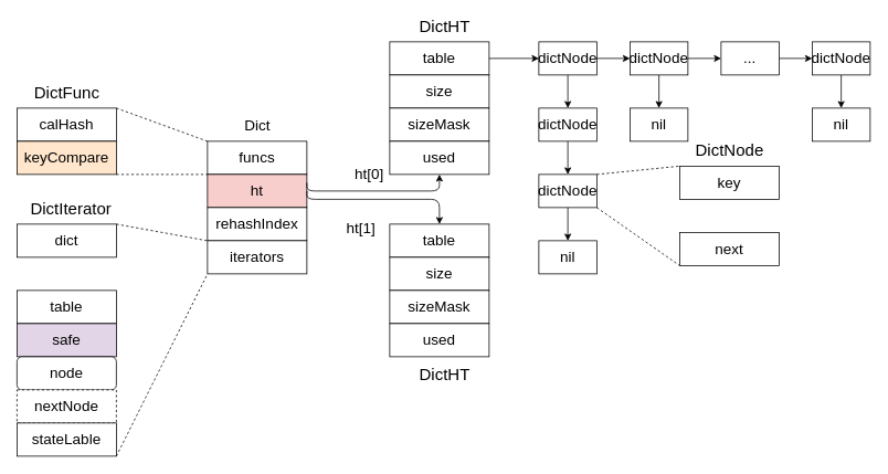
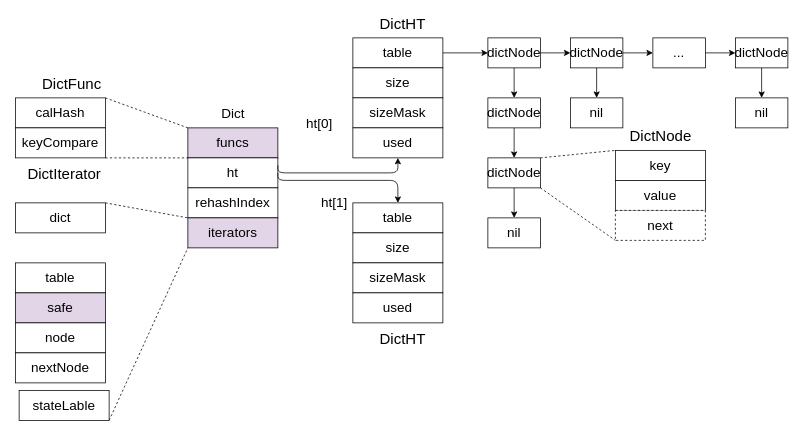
  <mxCell id="0" />
  <mxCell id="1" parent="0" />
- <mxCell id="2" value="&lt;font style=&quot;font-size: 18px&quot;&gt;funcs&lt;/font&gt;" style="rounded=0;whiteSpace=wrap;html=1;" vertex="1" parent="1"><mxGeometry x="250" y="170" width="120" height="40" as="geometry" /></mxCell>
- <mxCell id="3" value="&lt;font style=&quot;font-size: 18px&quot;&gt;ht&lt;/font&gt;" style="rounded=0;whiteSpace=wrap;html=1;fillColor=#f8cecc;" vertex="1" parent="1"><mxGeometry x="250" y="210" width="120" height="40" as="geometry" /></mxCell>
+ <mxCell id="2" value="&lt;font style=&quot;font-size: 18px&quot;&gt;funcs&lt;/font&gt;" style="rounded=0;whiteSpace=wrap;html=1;fillColor=#e1d5e7;" vertex="1" parent="1"><mxGeometry x="250" y="170" width="120" height="40" as="geometry" /></mxCell>
+ <mxCell id="3" value="&lt;font style=&quot;font-size: 18px&quot;&gt;ht&lt;/font&gt;" style="rounded=0;whiteSpace=wrap;html=1;" vertex="1" parent="1"><mxGeometry x="250" y="210" width="120" height="40" as="geometry" /></mxCell>
  <mxCell id="4" value="&lt;font style=&quot;font-size: 18px&quot;&gt;rehashIndex&lt;/font&gt;" style="rounded=0;whiteSpace=wrap;html=1;" vertex="1" parent="1"><mxGeometry x="250" y="250" width="120" height="40" as="geometry" /></mxCell>
- <mxCell id="5" value="&lt;font style=&quot;font-size: 18px&quot;&gt;iterators&lt;/font&gt;" style="rounded=0;whiteSpace=wrap;html=1;" vertex="1" parent="1"><mxGeometry x="250" y="290" width="120" height="40" as="geometry" /></mxCell>
+ <mxCell id="5" value="&lt;font style=&quot;font-size: 18px&quot;&gt;iterators&lt;/font&gt;" style="rounded=0;whiteSpace=wrap;html=1;fillColor=#e1d5e7;" vertex="1" parent="1"><mxGeometry x="250" y="290" width="120" height="40" as="geometry" /></mxCell>
  <mxCell id="6" value="&lt;font style=&quot;font-size: 18px&quot;&gt;Dict&lt;/font&gt;" style="text;html=1;resizable=0;autosize=1;align=center;verticalAlign=middle;points=[];fillColor=none;strokeColor=none;rounded=0;fontSize=20;" vertex="1" parent="1"><mxGeometry x="285" y="140" width="50" height="20" as="geometry" /></mxCell>
  <mxCell id="7" value="" style="edgeStyle=orthogonalEdgeStyle;rounded=0;orthogonalLoop=1;jettySize=auto;html=1;" edge="1" parent="1" source="8" target="11"><mxGeometry relative="1" as="geometry" /></mxCell>
  <mxCell id="8" value="&lt;font style=&quot;font-size: 18px&quot;&gt;table&lt;/font&gt;" style="rounded=0;whiteSpace=wrap;html=1;" vertex="1" parent="1"><mxGeometry x="470" y="50" width="120" height="40" as="geometry" /></mxCell>
  <mxCell id="9" value="" style="edgeStyle=orthogonalEdgeStyle;rounded=0;orthogonalLoop=1;jettySize=auto;html=1;" edge="1" parent="1" source="11" target="19"><mxGeometry relative="1" as="geometry" /></mxCell>
  <mxCell id="10" value="" style="edgeStyle=orthogonalEdgeStyle;rounded=0;orthogonalLoop=1;jettySize=auto;html=1;" edge="1" parent="1" source="11" target="13"><mxGeometry relative="1" as="geometry" /></mxCell>
  <mxCell id="11" value="&lt;font style=&quot;font-size: 18px&quot;&gt;dictNode&lt;/font&gt;" style="rounded=0;whiteSpace=wrap;html=1;" vertex="1" parent="1"><mxGeometry x="650" y="50" width="70" height="40" as="geometry" /></mxCell>
  <mxCell id="12" value="" style="edgeStyle=orthogonalEdgeStyle;rounded=0;orthogonalLoop=1;jettySize=auto;html=1;" edge="1" parent="1" source="13" target="15"><mxGeometry relative="1" as="geometry" /></mxCell>
  <mxCell id="13" value="&lt;font style=&quot;font-size: 18px&quot;&gt;dictNode&lt;/font&gt;" style="rounded=0;whiteSpace=wrap;html=1;" vertex="1" parent="1"><mxGeometry x="650" y="130" width="70" height="40" as="geometry" /></mxCell>
  <mxCell id="14" value="" style="edgeStyle=orthogonalEdgeStyle;rounded=0;orthogonalLoop=1;jettySize=auto;html=1;" edge="1" parent="1" source="15" target="16"><mxGeometry relative="1" as="geometry" /></mxCell>
  <mxCell id="15" value="&lt;font style=&quot;font-size: 18px&quot;&gt;dictNode&lt;/font&gt;" style="rounded=0;whiteSpace=wrap;html=1;" vertex="1" parent="1"><mxGeometry x="650" y="210" width="70" height="40" as="geometry" /></mxCell>
  <mxCell id="16" value="&lt;font style=&quot;font-size: 18px&quot;&gt;nil&lt;br&gt;&lt;/font&gt;" style="rounded=0;whiteSpace=wrap;html=1;" vertex="1" parent="1"><mxGeometry x="650" y="290" width="70" height="40" as="geometry" /></mxCell>
  <mxCell id="17" value="" style="edgeStyle=orthogonalEdgeStyle;rounded=0;orthogonalLoop=1;jettySize=auto;html=1;" edge="1" parent="1" source="19" target="22"><mxGeometry relative="1" as="geometry" /></mxCell>
  <mxCell id="18" value="" style="edgeStyle=orthogonalEdgeStyle;rounded=0;orthogonalLoop=1;jettySize=auto;html=1;" edge="1" parent="1" source="19" target="20"><mxGeometry relative="1" as="geometry" /></mxCell>
  <mxCell id="19" value="&lt;font style=&quot;font-size: 18px&quot;&gt;dictNode&lt;/font&gt;" style="rounded=0;whiteSpace=wrap;html=1;" vertex="1" parent="1"><mxGeometry x="760" y="50" width="70" height="40" as="geometry" /></mxCell>
  <mxCell id="20" value="&lt;font style=&quot;font-size: 18px&quot;&gt;nil&lt;/font&gt;" style="rounded=0;whiteSpace=wrap;html=1;" vertex="1" parent="1"><mxGeometry x="760" y="130" width="70" height="40" as="geometry" /></mxCell>
  <mxCell id="21" value="" style="edgeStyle=orthogonalEdgeStyle;rounded=0;orthogonalLoop=1;jettySize=auto;html=1;" edge="1" parent="1" source="22" target="24"><mxGeometry relative="1" as="geometry" /></mxCell>
  <mxCell id="22" value="&lt;font style=&quot;font-size: 18px&quot;&gt;...&lt;/font&gt;" style="rounded=0;whiteSpace=wrap;html=1;" vertex="1" parent="1"><mxGeometry x="870" y="50" width="70" height="40" as="geometry" /></mxCell>
  <mxCell id="23" value="" style="edgeStyle=orthogonalEdgeStyle;rounded=0;orthogonalLoop=1;jettySize=auto;html=1;" edge="1" parent="1" source="24" target="25"><mxGeometry relative="1" as="geometry" /></mxCell>
  <mxCell id="24" value="&lt;font style=&quot;font-size: 18px&quot;&gt;dictNode&lt;/font&gt;" style="rounded=0;whiteSpace=wrap;html=1;" vertex="1" parent="1"><mxGeometry x="980" y="50" width="70" height="40" as="geometry" /></mxCell>
  <mxCell id="25" value="&lt;font style=&quot;font-size: 18px&quot;&gt;nil&lt;/font&gt;" style="rounded=0;whiteSpace=wrap;html=1;" vertex="1" parent="1"><mxGeometry x="980" y="130" width="70" height="40" as="geometry" /></mxCell>
  <mxCell id="26" value="&lt;font style=&quot;font-size: 18px&quot;&gt;size&lt;/font&gt;" style="rounded=0;whiteSpace=wrap;html=1;" vertex="1" parent="1"><mxGeometry x="470" y="90" width="120" height="40" as="geometry" /></mxCell>
  <mxCell id="27" value="&lt;font style=&quot;font-size: 18px&quot;&gt;sizeMask&lt;/font&gt;" style="rounded=0;whiteSpace=wrap;html=1;" vertex="1" parent="1"><mxGeometry x="470" y="130" width="120" height="40" as="geometry" /></mxCell>
  <mxCell id="28" value="&lt;font style=&quot;font-size: 18px&quot;&gt;used&lt;/font&gt;" style="rounded=0;whiteSpace=wrap;html=1;" vertex="1" parent="1"><mxGeometry x="470" y="170" width="120" height="40" as="geometry" /></mxCell>
  <mxCell id="29" value="" style="edgeStyle=segmentEdgeStyle;endArrow=classic;html=1;exitX=1;exitY=0.25;exitDx=0;exitDy=0;" edge="1" parent="1" source="3"><mxGeometry width="50" height="50" relative="1" as="geometry"><mxPoint x="480" y="260" as="sourcePoint" /><mxPoint x="530" y="210" as="targetPoint" /><Array as="points"><mxPoint x="370" y="230" /><mxPoint x="530" y="230" /></Array></mxGeometry></mxCell>
  <mxCell id="30" value="" style="edgeStyle=segmentEdgeStyle;endArrow=classic;html=1;exitX=1;exitY=0.25;exitDx=0;exitDy=0;" edge="1" parent="1"><mxGeometry width="50" height="50" relative="1" as="geometry"><mxPoint x="370" y="230" as="sourcePoint" /><mxPoint x="530" y="270" as="targetPoint" /><Array as="points"><mxPoint x="370" y="240" /><mxPoint x="530" y="240" /></Array></mxGeometry></mxCell>
  <mxCell id="31" value="&lt;font style=&quot;font-size: 18px&quot;&gt;table&lt;/font&gt;" style="rounded=0;whiteSpace=wrap;html=1;" vertex="1" parent="1"><mxGeometry x="470" y="270" width="120" height="40" as="geometry" /></mxCell>
  <mxCell id="32" value="&lt;font style=&quot;font-size: 18px&quot;&gt;size&lt;/font&gt;" style="rounded=0;whiteSpace=wrap;html=1;" vertex="1" parent="1"><mxGeometry x="470" y="310" width="120" height="40" as="geometry" /></mxCell>
  <mxCell id="33" value="&lt;font style=&quot;font-size: 18px&quot;&gt;sizeMask&lt;/font&gt;" style="rounded=0;whiteSpace=wrap;html=1;" vertex="1" parent="1"><mxGeometry x="470" y="350" width="120" height="40" as="geometry" /></mxCell>
  <mxCell id="34" value="&lt;span style=&quot;font-size: 18px&quot;&gt;used&lt;/span&gt;" style="rounded=0;whiteSpace=wrap;html=1;" vertex="1" parent="1"><mxGeometry x="470" y="390" width="120" height="40" as="geometry" /></mxCell>
  <mxCell id="35" value="&lt;font style=&quot;font-size: 20px&quot;&gt;DictHT&lt;/font&gt;" style="text;html=1;align=center;verticalAlign=middle;resizable=0;points=[];autosize=1;" vertex="1" parent="1"><mxGeometry x="496" y="20" width="80" height="20" as="geometry" /></mxCell>
- <mxCell id="36" value="&lt;font style=&quot;font-size: 18px&quot;&gt;ht[0]&lt;/font&gt;" style="text;html=1;align=center;verticalAlign=middle;resizable=0;points=[];autosize=1;" vertex="1" parent="1"><mxGeometry x="420" y="200" width="50" height="20" as="geometry" /></mxCell>
- <mxCell id="37" value="&lt;font style=&quot;font-size: 18px&quot;&gt;ht[1]&lt;/font&gt;" style="text;html=1;align=center;verticalAlign=middle;resizable=0;points=[];autosize=1;" vertex="1" parent="1"><mxGeometry x="410" y="265" width="50" height="20" as="geometry" /></mxCell>
+ <mxCell id="36" value="&lt;font style=&quot;font-size: 18px&quot;&gt;ht[0]&lt;/font&gt;" style="text;html=1;align=center;verticalAlign=middle;resizable=0;points=[];autosize=1;" vertex="1" parent="1"><mxGeometry x="400" y="155" width="50" height="20" as="geometry" /></mxCell>
+ <mxCell id="37" value="&lt;font style=&quot;font-size: 18px&quot;&gt;ht[1]&lt;/font&gt;" style="text;html=1;align=center;verticalAlign=middle;resizable=0;points=[];autosize=1;" vertex="1" parent="1"><mxGeometry x="420" y="260" width="50" height="20" as="geometry" /></mxCell>
  <mxCell id="38" value="" style="endArrow=none;dashed=1;html=1;entryX=0;entryY=0;entryDx=0;entryDy=0;" edge="1" parent="1" target="39"><mxGeometry width="50" height="50" relative="1" as="geometry"><mxPoint x="720" y="210" as="sourcePoint" /><mxPoint x="830" y="190" as="targetPoint" /></mxGeometry></mxCell>
  <mxCell id="39" value="&lt;font style=&quot;font-size: 18px&quot;&gt;key&lt;/font&gt;" style="rounded=0;whiteSpace=wrap;html=1;" vertex="1" parent="1"><mxGeometry x="820" y="200" width="120" height="40" as="geometry" /></mxCell>
- <mxCell id="41" value="&lt;font style=&quot;font-size: 18px&quot;&gt;next&lt;/font&gt;" style="rounded=0;whiteSpace=wrap;html=1;" vertex="1" parent="1"><mxGeometry x="820" y="280" width="120" height="40" as="geometry" /></mxCell>
+ <mxCell id="40" value="&lt;font style=&quot;font-size: 18px&quot;&gt;value&lt;/font&gt;" style="rounded=0;whiteSpace=wrap;html=1;" vertex="1" parent="1"><mxGeometry x="820" y="240" width="120" height="40" as="geometry" /></mxCell>
+ <mxCell id="41" value="&lt;font style=&quot;font-size: 18px&quot;&gt;next&lt;/font&gt;" style="rounded=0;whiteSpace=wrap;html=1;dashed=1;" vertex="1" parent="1"><mxGeometry x="820" y="280" width="120" height="40" as="geometry" /></mxCell>
  <mxCell id="42" value="" style="endArrow=none;dashed=1;html=1;entryX=0;entryY=1;entryDx=0;entryDy=0;" edge="1" parent="1" target="41"><mxGeometry width="50" height="50" relative="1" as="geometry"><mxPoint x="720" y="250" as="sourcePoint" /><mxPoint x="820" y="330" as="targetPoint" /></mxGeometry></mxCell>
  <mxCell id="43" value="" style="endArrow=none;dashed=1;html=1;" edge="1" parent="1"><mxGeometry width="50" height="50" relative="1" as="geometry"><mxPoint x="250" y="170" as="sourcePoint" /><mxPoint x="140" y="130" as="targetPoint" /></mxGeometry></mxCell>
  <mxCell id="44" value="&lt;font style=&quot;font-size: 18px&quot;&gt;calHash&lt;/font&gt;" style="rounded=0;whiteSpace=wrap;html=1;" vertex="1" parent="1"><mxGeometry x="20" y="130" width="120" height="40" as="geometry" /></mxCell>
- <mxCell id="45" value="&lt;span style=&quot;font-size: 18px&quot;&gt;keyCompare&lt;/span&gt;" style="rounded=0;whiteSpace=wrap;html=1;fillColor=#ffe6cc;" vertex="1" parent="1"><mxGeometry x="20" y="170" width="120" height="40" as="geometry" /></mxCell>
+ <mxCell id="45" value="&lt;span style=&quot;font-size: 18px&quot;&gt;keyCompare&lt;/span&gt;" style="rounded=0;whiteSpace=wrap;html=1;" vertex="1" parent="1"><mxGeometry x="20" y="170" width="120" height="40" as="geometry" /></mxCell>
  <mxCell id="46" value="" style="endArrow=none;dashed=1;html=1;exitX=1;exitY=1;exitDx=0;exitDy=0;" edge="1" parent="1" source="45"><mxGeometry width="50" height="50" relative="1" as="geometry"><mxPoint y="260" as="sourcePoint" x="200" /><mxPoint x="250" y="210" as="targetPoint" /></mxGeometry></mxCell>
  <mxCell id="47" value="&lt;font style=&quot;font-size: 20px&quot;&gt;DictNode&lt;/font&gt;" style="text;html=1;align=center;verticalAlign=middle;resizable=0;points=[];autosize=1;" vertex="1" parent="1"><mxGeometry x="830" y="170" width="100" height="20" as="geometry" /></mxCell>
  <mxCell id="48" value="&lt;font style=&quot;font-size: 20px&quot;&gt;DictHT&lt;/font&gt;" style="text;html=1;align=center;verticalAlign=middle;resizable=0;points=[];autosize=1;" vertex="1" parent="1"><mxGeometry x="496" y="440" width="80" height="20" as="geometry" /></mxCell>
- <mxCell id="49" value="&lt;font style=&quot;font-size: 20px&quot;&gt;DictFunc&lt;/font&gt;" style="text;html=1;align=center;verticalAlign=middle;resizable=0;points=[];autosize=1;" vertex="1" parent="1"><mxGeometry x="35" y="100" width="90" height="20" as="geometry" /></mxCell>
+ <mxCell id="49" value="&lt;font style=&quot;font-size: 20px&quot;&gt;DictFunc&lt;/font&gt;" style="text;html=1;align=center;verticalAlign=middle;resizable=0;points=[];autosize=1;" vertex="1" parent="1"><mxGeometry x="50" y="100" width="90" height="20" as="geometry" /></mxCell>
  <mxCell id="50" value="&lt;font style=&quot;font-size: 18px&quot;&gt;dict&lt;/font&gt;" style="rounded=0;whiteSpace=wrap;html=1;" vertex="1" parent="1"><mxGeometry x="20" y="270" width="120" height="40" as="geometry" /></mxCell>
  <mxCell id="51" value="&lt;font style=&quot;font-size: 18px&quot;&gt;table&lt;/font&gt;" style="rounded=0;whiteSpace=wrap;html=1;" vertex="1" parent="1"><mxGeometry x="20" y="350" width="120" height="40" as="geometry" /></mxCell>
  <mxCell id="52" value="&lt;font style=&quot;font-size: 18px&quot;&gt;safe&lt;/font&gt;" style="rounded=0;whiteSpace=wrap;html=1;fillColor=#e1d5e7;" vertex="1" parent="1"><mxGeometry x="20" y="390" width="120" height="40" as="geometry" /></mxCell>
- <mxCell id="53" value="&lt;span style=&quot;font-size: 18px&quot;&gt;node&lt;/span&gt;" style="whiteSpace=wrap;html=1;rounded=1;" vertex="1" parent="1"><mxGeometry x="20" y="430" width="120" height="40" as="geometry" /></mxCell>
- <mxCell id="54" value="&lt;font style=&quot;font-size: 18px&quot;&gt;nextNode&lt;/font&gt;" style="rounded=0;whiteSpace=wrap;html=1;dashed=1;" vertex="1" parent="1"><mxGeometry x="20" y="470" width="120" height="40" as="geometry" /></mxCell>
- <mxCell id="55" value="&lt;font style=&quot;font-size: 18px&quot;&gt;stateLable&lt;/font&gt;" style="rounded=0;whiteSpace=wrap;html=1;" vertex="1" parent="1"><mxGeometry x="20" y="510" width="120" height="40" as="geometry" /></mxCell>
+ <mxCell id="53" value="&lt;span style=&quot;font-size: 18px&quot;&gt;node&lt;/span&gt;" style="rounded=0;whiteSpace=wrap;html=1;" vertex="1" parent="1"><mxGeometry x="20" y="430" width="120" height="40" as="geometry" /></mxCell>
+ <mxCell id="54" value="&lt;font style=&quot;font-size: 18px&quot;&gt;nextNode&lt;/font&gt;" style="rounded=0;whiteSpace=wrap;html=1;" vertex="1" parent="1"><mxGeometry x="20" y="470" width="120" height="40" as="geometry" /></mxCell>
+ <mxCell id="55" value="&lt;font style=&quot;font-size: 18px&quot;&gt;stateLable&lt;/font&gt;" style="rounded=0;whiteSpace=wrap;html=1;" vertex="1" parent="1"><mxGeometry x="25" y="520" width="120" height="40" as="geometry" /></mxCell>
  <mxCell id="56" value="" style="endArrow=none;dashed=1;html=1;exitX=1;exitY=0;exitDx=0;exitDy=0;" edge="1" parent="1" source="50"><mxGeometry width="50" height="50" relative="1" as="geometry"><mxPoint y="340" as="sourcePoint" x="200" /><mxPoint x="250" y="290" as="targetPoint" /></mxGeometry></mxCell>
  <mxCell id="57" value="" style="endArrow=none;dashed=1;html=1;exitX=1;exitY=1;exitDx=0;exitDy=0;" edge="1" parent="1" source="55"><mxGeometry width="50" height="50" relative="1" as="geometry"><mxPoint y="380" as="sourcePoint" x="200" /><mxPoint x="250" y="330" as="targetPoint" /></mxGeometry></mxCell>
- <mxCell id="58" value="&lt;font style=&quot;font-size: 20px&quot;&gt;DictIterator&lt;/font&gt;" style="text;html=1;align=center;verticalAlign=middle;resizable=0;points=[];autosize=1;" vertex="1" parent="1"><mxGeometry x="30" y="240" width="110" height="20" as="geometry" /></mxCell>
+ <mxCell id="58" value="&lt;font style=&quot;font-size: 20px&quot;&gt;DictIterator&lt;/font&gt;" style="text;html=1;align=center;verticalAlign=middle;resizable=0;points=[];autosize=1;" vertex="1" parent="1"><mxGeometry x="30" y="220" width="110" height="20" as="geometry" /></mxCell>
